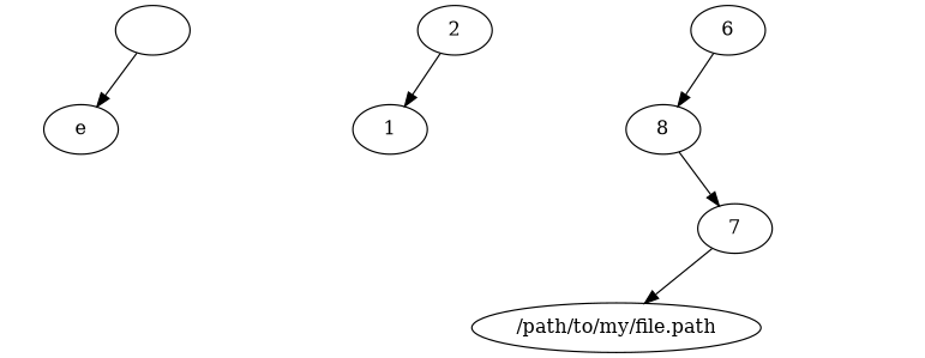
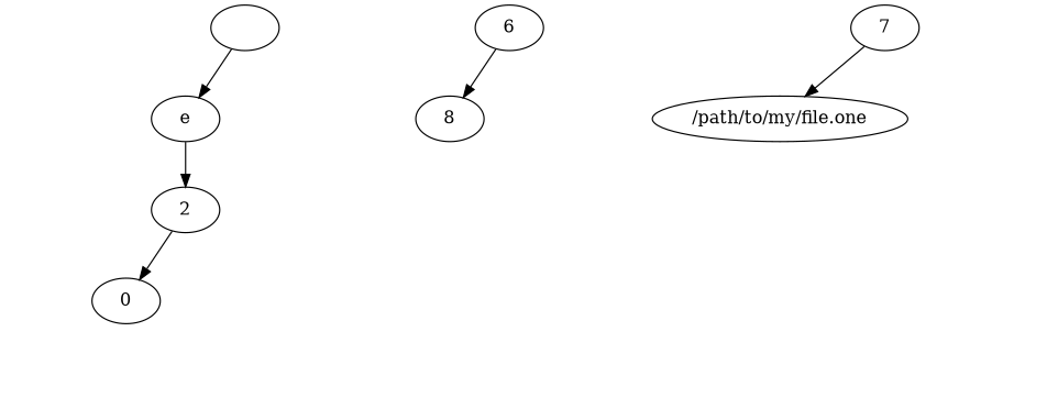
  digraph {
    edge [style=invis]
    n1 [label=" "]
    n2 [label=e]
    invis_01 [style=invis]
    invis_02 [style=invis]
    n5 [label=2]
    invis_08 [style=invis]
-   n7 [label=1]
+   n7 [label=0]
    invis_03 [style=invis]
    invis_04 [style=invis]
    n10 [label=6]
    n11 [label=8]
    invis_05 [style=invis]
    invis_06 [style=invis]
    n14 [label=7]
-   n15 [label="/path/to/my/file.path"]
+   n15 [label="/path/to/my/file.one"]
    invis_07 [style=invis]
    n1 -> n2 [style=""]
    n1 -> invis_01
    n2 -> invis_02
+   n2 -> n5 [style=""]
    invis_01 -> invis_08
    n5 -> n7 [style=""]
    n5 -> invis_03
    n7 -> invis_04
    n10 -> n11 [style=""]
    n10 -> invis_05
    n11 -> invis_06
-   n11 -> n14 [style=""]
    n14 -> n15 [style=""]
    n14 -> invis_07
  }
